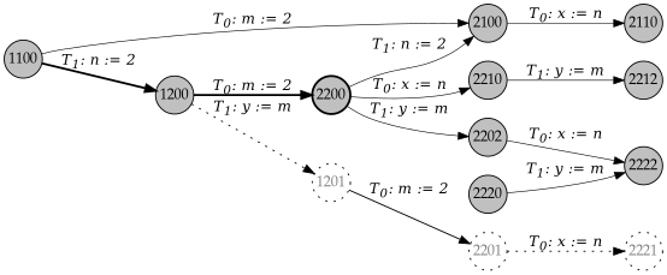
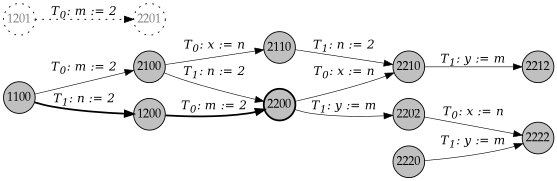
  digraph {
    rankdir=LR
    node [fillcolor=grey fixedsize=true fontcolor=black fontname=Palatino shape=circle style=filled]
    edge [color=black fontname="Palatino-Italic" penwidth=0.66]
    1100
    2100
    1200
    2110
    2200 [style="bold,filled"]
    1201 [fontcolor=grey50 style=dotted]
    2210
    2202
    2212
    2220
    2222
    2201 [fontcolor=grey50 style=dotted]
-   2221 [fontcolor=grey50 style=dotted]
    1100 -> 2100 [label=<T<sub>0</sub>: m := 2>]
    1100 -> 1200 [label=<T<sub>1</sub>: n := 2> penwidth=2.0 style=bold]
    2100 -> 2110 [label=<T<sub>0</sub>: x := n>]
-   2200 -> 2100 [label=<T<sub>1</sub>: n := 2>]
+   2100 -> 2200 [label=<T<sub>1</sub>: n := 2>]
    1200 -> 2200 [label=<T<sub>0</sub>: m := 2> penwidth=2.0 style=bold]
-   1200 -> 1201 [label=<T<sub>1</sub>: y := m> penwidth=1.0 style=dotted]
+   2110 -> 2210 [label=<T<sub>1</sub>: n := 2>]
    2200 -> 2210 [label=<T<sub>0</sub>: x := n>]
    2200 -> 2202 [label=<T<sub>1</sub>: y := m> style=bold]
-   1201 -> 2201 [label=<T<sub>0</sub>: m := 2> penwidth=1.0 style=solid]
+   1201 -> 2201 [label=<T<sub>0</sub>: m := 2> penwidth=1.0 style=dotted]
    2210 -> 2212 [label=<T<sub>1</sub>: y := m>]
    2202 -> 2222 [label=<T<sub>0</sub>: x := n>]
    2220 -> 2222 [label=<T<sub>1</sub>: y := m>]
-   2201 -> 2221 [label=<T<sub>0</sub>: x := n> penwidth=1.0 style=dotted]
  }
